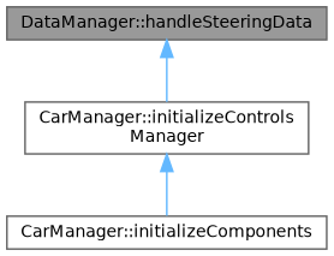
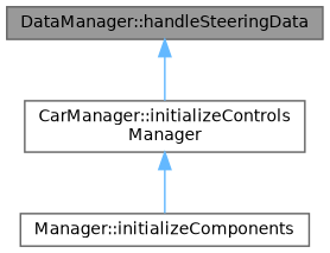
  digraph {
    rankdir=TB
    node [color=grey40 fillcolor=white fontname=Helvetica fontsize=10 shape=box style=filled]
    edge [color=steelblue1 dir=back fontname=Helvetica fontsize=10 labelfontname=Helvetica labelfontsize=10 style=solid]
    n1 [color=gray40 fillcolor=grey60 fontcolor=black height=0.2 label="DataManager::handleSteeringData" width=0.4]
    n2 [height=0.2 label="CarManager::initializeControls\lManager" width=0.4]
-   n3 [height=0.2 label="CarManager::initializeComponents" width=0.4]
+   n3 [height=0.2 label="Manager::initializeComponents" width=0.4]
    n1 -> n2
    n2 -> n3
  }
